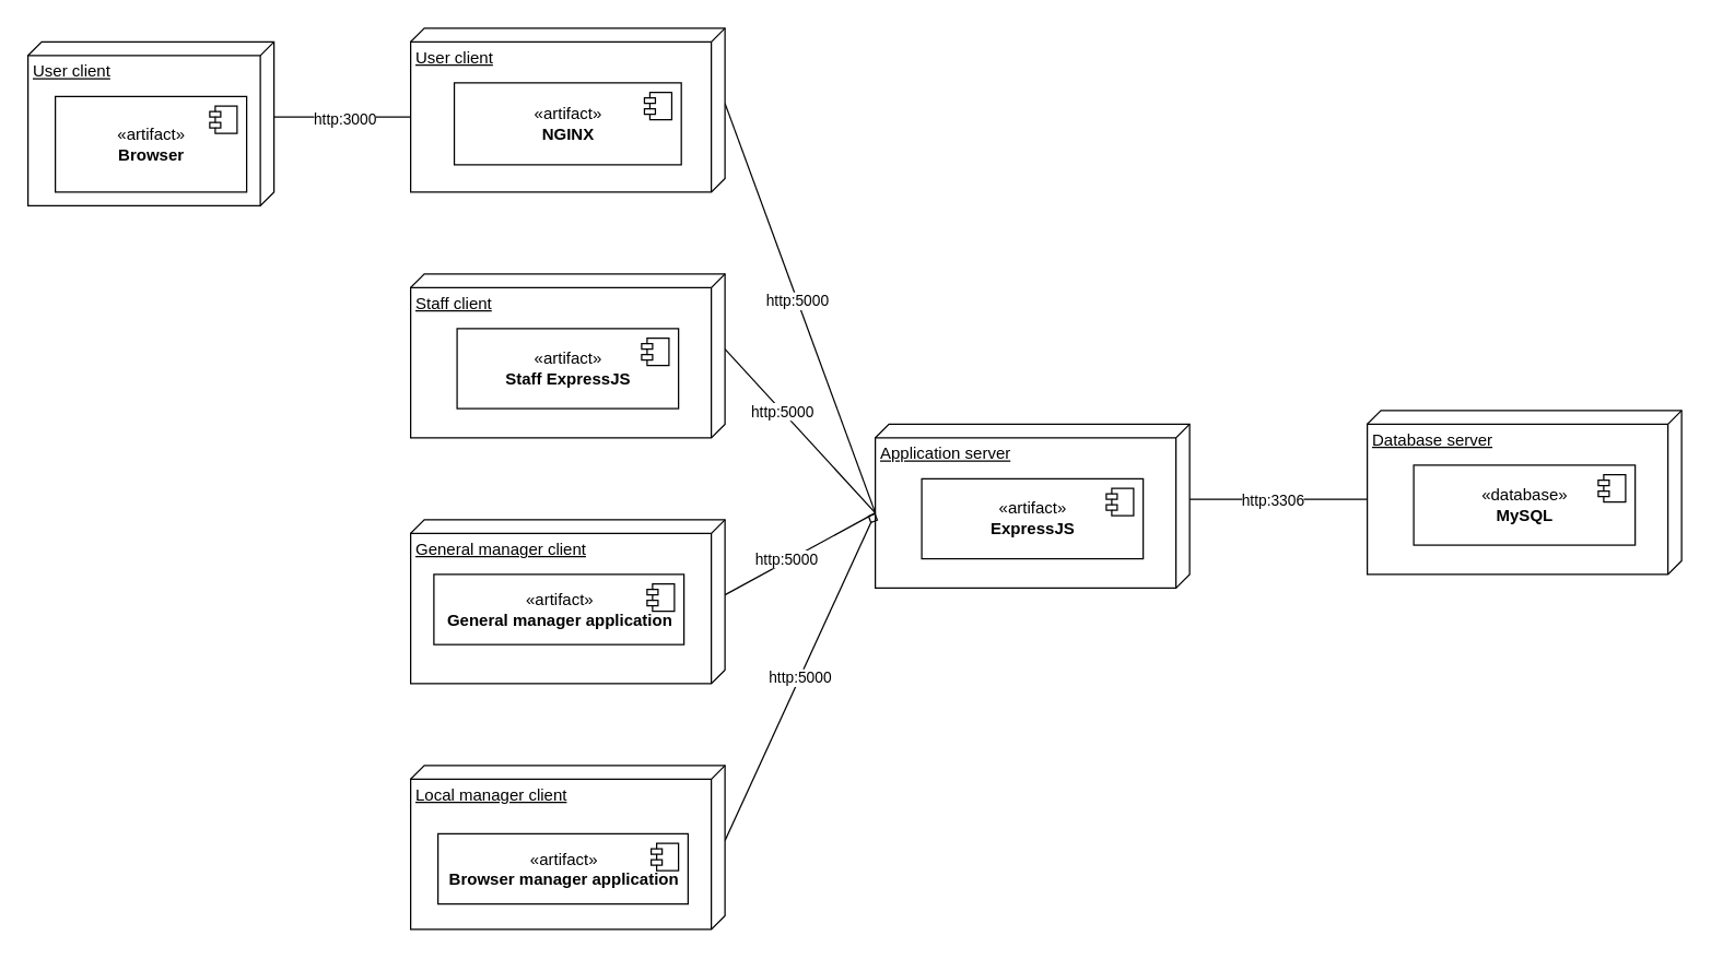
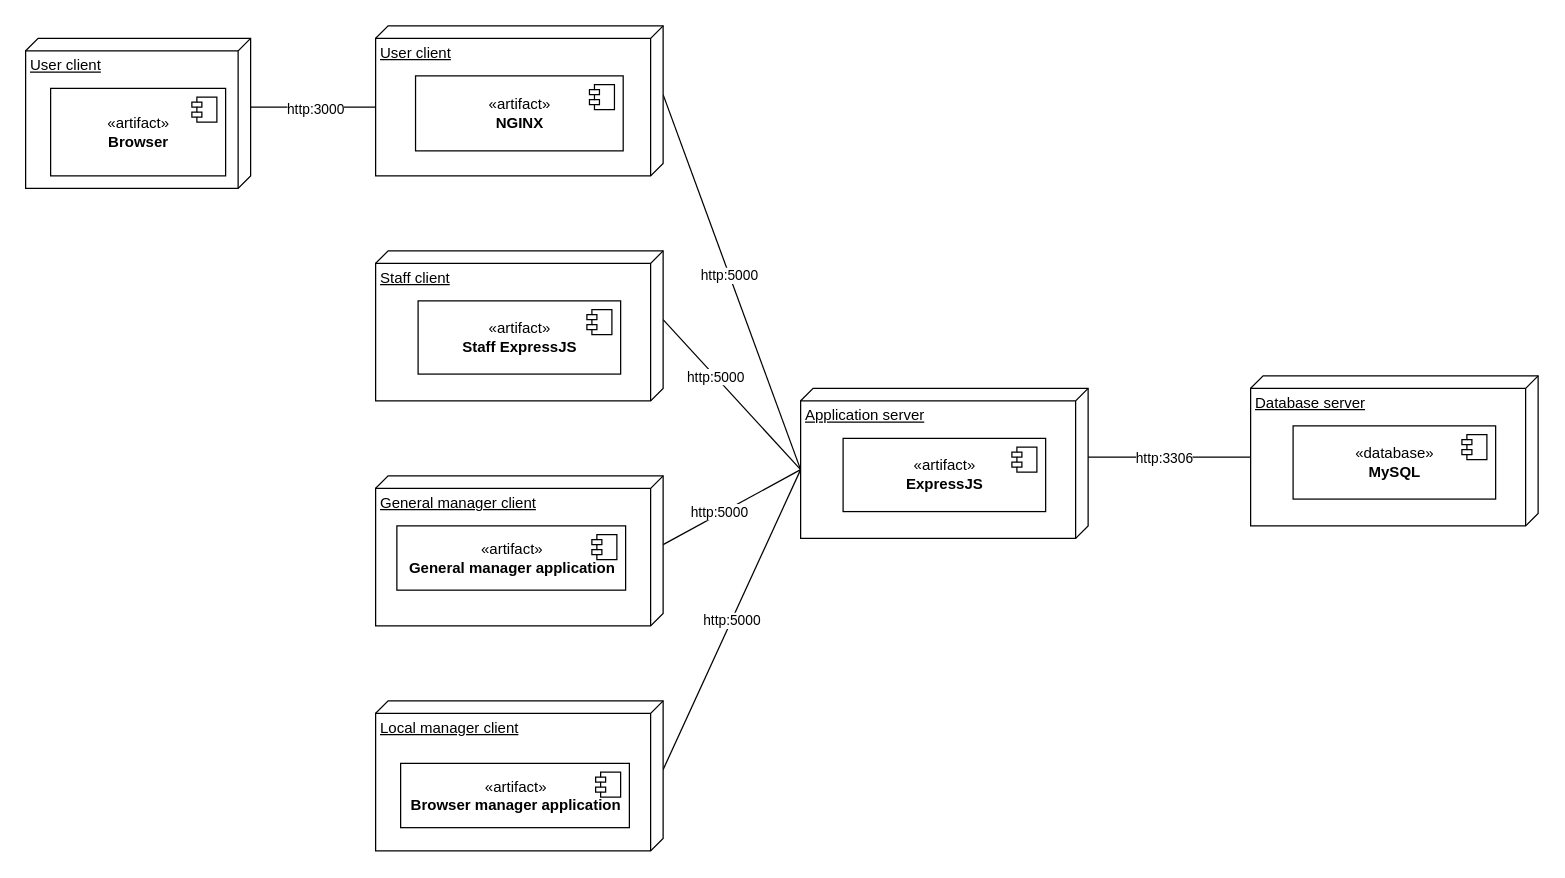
  <mxCell id="0" />
  <mxCell id="1" parent="0" />
  <mxCell id="2" value="" style="group" parent="1" vertex="1" connectable="0"><mxGeometry x="640" y="310" width="230" height="120" as="geometry" /></mxCell>
  <mxCell id="3" value="Application server" style="verticalAlign=top;align=left;spacingTop=8;spacingLeft=2;spacingRight=12;shape=cube;size=10;direction=south;fontStyle=4;html=1;" parent="2" vertex="1"><mxGeometry width="230" height="120" as="geometry" /></mxCell>
  <mxCell id="4" value="«artifact»&lt;br&gt;&lt;b&gt;ExpressJS&lt;/b&gt;" style="html=1;dropTarget=0;" parent="2" vertex="1"><mxGeometry x="33.977" y="40" width="162.045" height="58.57" as="geometry" /></mxCell>
  <mxCell id="5" value="" style="shape=module;jettyWidth=8;jettyHeight=4;" parent="4" vertex="1"><mxGeometry x="1" width="20" height="20" relative="1" as="geometry"><mxPoint x="-27" y="7" as="offset" /></mxGeometry></mxCell>
  <mxCell id="6" value="" style="group" parent="1" vertex="1" connectable="0"><mxGeometry x="1000" y="300" width="230" height="120" as="geometry" /></mxCell>
  <mxCell id="7" value="Database server" style="verticalAlign=top;align=left;spacingTop=8;spacingLeft=2;spacingRight=12;shape=cube;size=10;direction=south;fontStyle=4;html=1;" parent="6" vertex="1"><mxGeometry width="230" height="120" as="geometry" /></mxCell>
  <mxCell id="8" value="«database»&lt;br&gt;&lt;b&gt;MySQL&lt;/b&gt;" style="html=1;dropTarget=0;" parent="6" vertex="1"><mxGeometry x="33.977" y="40" width="162.045" height="58.57" as="geometry" /></mxCell>
  <mxCell id="9" value="" style="shape=module;jettyWidth=8;jettyHeight=4;" parent="8" vertex="1"><mxGeometry x="1" width="20" height="20" relative="1" as="geometry"><mxPoint x="-27" y="7" as="offset" /></mxGeometry></mxCell>
  <mxCell id="10" style="rounded=0;orthogonalLoop=1;jettySize=auto;html=1;exitX=0;exitY=0;exitDx=55;exitDy=0;exitPerimeter=0;entryX=0;entryY=0;entryDx=65;entryDy=230;entryPerimeter=0;endArrow=none;endFill=0;" parent="1" source="26" target="3" edge="1"><mxGeometry relative="1" as="geometry" /></mxCell>
  <mxCell id="11" value="http:5000" style="edgeLabel;html=1;align=center;verticalAlign=middle;resizable=0;points=[];" parent="10" vertex="1" connectable="0"><mxGeometry x="-0.042" relative="1" as="geometry"><mxPoint y="1" as="offset" /></mxGeometry></mxCell>
  <mxCell id="12" style="edgeStyle=none;rounded=0;orthogonalLoop=1;jettySize=auto;html=1;exitX=0;exitY=0;exitDx=55;exitDy=0;exitPerimeter=0;entryX=0;entryY=0;entryDx=65;entryDy=230;entryPerimeter=0;endArrow=none;endFill=0;" parent="1" source="30" target="3" edge="1"><mxGeometry relative="1" as="geometry" /></mxCell>
  <mxCell id="13" value="http:5000" style="edgeLabel;html=1;align=center;verticalAlign=middle;resizable=0;points=[];" parent="12" vertex="1" connectable="0"><mxGeometry x="-0.244" relative="1" as="geometry"><mxPoint as="offset" /></mxGeometry></mxCell>
  <mxCell id="14" style="edgeStyle=none;rounded=0;orthogonalLoop=1;jettySize=auto;html=1;exitX=0;exitY=0;exitDx=55;exitDy=0;exitPerimeter=0;entryX=0;entryY=0;entryDx=65;entryDy=230;entryPerimeter=0;endArrow=none;endFill=0;" parent="1" source="22" target="3" edge="1"><mxGeometry relative="1" as="geometry" /></mxCell>
  <mxCell id="15" value="http:5000" style="edgeLabel;html=1;align=center;verticalAlign=middle;resizable=0;points=[];" parent="14" vertex="1" connectable="0"><mxGeometry x="-0.169" y="2" relative="1" as="geometry"><mxPoint as="offset" /></mxGeometry></mxCell>
- <mxCell id="16" style="edgeStyle=none;rounded=0;orthogonalLoop=1;jettySize=auto;html=1;exitX=0;exitY=0;exitDx=55;exitDy=0;exitPerimeter=0;entryX=0;entryY=0;entryDx=65;entryDy=230;entryPerimeter=0;endArrow=diamond;endFill=0;" parent="1" source="34" target="3" edge="1"><mxGeometry relative="1" as="geometry" /></mxCell>
+ <mxCell id="16" style="edgeStyle=none;rounded=0;orthogonalLoop=1;jettySize=auto;html=1;exitX=0;exitY=0;exitDx=55;exitDy=0;exitPerimeter=0;entryX=0;entryY=0;entryDx=65;entryDy=230;entryPerimeter=0;endArrow=none;endFill=0;" parent="1" source="34" target="3" edge="1"><mxGeometry relative="1" as="geometry" /></mxCell>
  <mxCell id="17" value="http:5000" style="edgeLabel;html=1;align=center;verticalAlign=middle;resizable=0;points=[];" parent="16" vertex="1" connectable="0"><mxGeometry x="-0.009" relative="1" as="geometry"><mxPoint as="offset" /></mxGeometry></mxCell>
  <mxCell id="18" style="edgeStyle=none;rounded=0;orthogonalLoop=1;jettySize=auto;html=1;exitX=0;exitY=0;exitDx=55;exitDy=0;exitPerimeter=0;entryX=0;entryY=0;entryDx=65;entryDy=230;entryPerimeter=0;endArrow=none;endFill=0;" parent="1" source="3" target="7" edge="1"><mxGeometry relative="1" as="geometry" /></mxCell>
  <mxCell id="19" value="http:3306" style="edgeLabel;html=1;align=center;verticalAlign=middle;resizable=0;points=[];" parent="18" vertex="1" connectable="0"><mxGeometry x="-0.077" relative="1" as="geometry"><mxPoint as="offset" /></mxGeometry></mxCell>
  <mxCell id="20" value="" style="group" parent="1" vertex="1" connectable="0"><mxGeometry x="600" y="530" width="230" height="120" as="geometry" /></mxCell>
  <mxCell id="21" value="" style="group" parent="20" vertex="1" connectable="0"><mxGeometry x="-300" y="-150" width="230" height="120" as="geometry" /></mxCell>
  <mxCell id="22" value="General manager client" style="verticalAlign=top;align=left;spacingTop=8;spacingLeft=2;spacingRight=12;shape=cube;size=10;direction=south;fontStyle=4;html=1;" parent="21" vertex="1"><mxGeometry width="230" height="120" as="geometry" /></mxCell>
  <mxCell id="23" value="«artifact»&lt;br&gt;&lt;b&gt;General manager application&lt;/b&gt;" style="html=1;dropTarget=0;" parent="21" vertex="1"><mxGeometry x="17" y="40" width="183" height="51.43" as="geometry" /></mxCell>
  <mxCell id="24" value="" style="shape=module;jettyWidth=8;jettyHeight=4;" parent="23" vertex="1"><mxGeometry x="1" width="20" height="20" relative="1" as="geometry"><mxPoint x="-27" y="7" as="offset" /></mxGeometry></mxCell>
  <mxCell id="25" value="" style="group" parent="1" vertex="1" connectable="0"><mxGeometry x="300" y="20" width="230" height="120" as="geometry" /></mxCell>
  <mxCell id="26" value="User client" style="verticalAlign=top;align=left;spacingTop=8;spacingLeft=2;spacingRight=12;shape=cube;size=10;direction=south;fontStyle=4;html=1;" parent="25" vertex="1"><mxGeometry width="230.0" height="120" as="geometry" /></mxCell>
  <mxCell id="27" value="«artifact»&lt;br&gt;&lt;b&gt;NGINX&lt;/b&gt;" style="html=1;dropTarget=0;" parent="25" vertex="1"><mxGeometry x="31.944" y="40" width="166.111" height="60" as="geometry" /></mxCell>
  <mxCell id="28" value="" style="shape=module;jettyWidth=8;jettyHeight=4;" parent="27" vertex="1"><mxGeometry x="1" width="20" height="20" relative="1" as="geometry"><mxPoint x="-27" y="7" as="offset" /></mxGeometry></mxCell>
  <mxCell id="29" value="" style="group" parent="1" vertex="1" connectable="0"><mxGeometry x="300" y="200" width="230" height="120" as="geometry" /></mxCell>
  <mxCell id="30" value="Staff client" style="verticalAlign=top;align=left;spacingTop=8;spacingLeft=2;spacingRight=12;shape=cube;size=10;direction=south;fontStyle=4;html=1;" parent="29" vertex="1"><mxGeometry width="230" height="120" as="geometry" /></mxCell>
  <mxCell id="31" value="«artifact»&lt;br&gt;&lt;b&gt;Staff ExpressJS&lt;/b&gt;" style="html=1;dropTarget=0;" parent="29" vertex="1"><mxGeometry x="33.977" y="40" width="162.045" height="58.57" as="geometry" /></mxCell>
  <mxCell id="32" value="" style="shape=module;jettyWidth=8;jettyHeight=4;" parent="31" vertex="1"><mxGeometry x="1" width="20" height="20" relative="1" as="geometry"><mxPoint x="-27" y="7" as="offset" /></mxGeometry></mxCell>
  <mxCell id="33" value="" style="group" parent="1" vertex="1" connectable="0"><mxGeometry x="300" y="560" width="230" height="120" as="geometry" /></mxCell>
  <mxCell id="34" value="Local manager client" style="verticalAlign=top;align=left;spacingTop=8;spacingLeft=2;spacingRight=12;shape=cube;size=10;direction=south;fontStyle=4;html=1;" parent="33" vertex="1"><mxGeometry width="230" height="120" as="geometry" /></mxCell>
  <mxCell id="35" value="«artifact»&lt;br&gt;&lt;b&gt;Browser manager application&lt;/b&gt;" style="html=1;dropTarget=0;" parent="33" vertex="1"><mxGeometry x="20" y="50" width="183" height="51.43" as="geometry" /></mxCell>
  <mxCell id="36" value="" style="shape=module;jettyWidth=8;jettyHeight=4;" parent="35" vertex="1"><mxGeometry x="1" width="20" height="20" relative="1" as="geometry"><mxPoint x="-27" y="7" as="offset" /></mxGeometry></mxCell>
  <mxCell id="37" value="" style="group" vertex="1" connectable="0" parent="1"><mxGeometry x="20" y="30" width="180" height="120" as="geometry" /></mxCell>
  <mxCell id="38" value="User client" style="verticalAlign=top;align=left;spacingTop=8;spacingLeft=2;spacingRight=12;shape=cube;size=10;direction=south;fontStyle=4;html=1;" vertex="1" parent="37"><mxGeometry width="180" height="120" as="geometry" /></mxCell>
  <mxCell id="39" value="«artifact»&lt;br&gt;&lt;b&gt;Browser&lt;/b&gt;" style="html=1;dropTarget=0;" vertex="1" parent="37"><mxGeometry x="20" y="40" width="140" height="70" as="geometry" /></mxCell>
  <mxCell id="40" value="" style="shape=module;jettyWidth=8;jettyHeight=4;" vertex="1" parent="39"><mxGeometry x="1" width="20" height="20" relative="1" as="geometry"><mxPoint x="-27" y="7" as="offset" /></mxGeometry></mxCell>
  <mxCell id="41" style="rounded=0;orthogonalLoop=1;jettySize=auto;html=1;exitX=0;exitY=0;exitDx=55;exitDy=0;exitPerimeter=0;entryX=0;entryY=0;entryDx=65;entryDy=230.0;entryPerimeter=0;endArrow=none;endFill=0;" edge="1" parent="1" source="38" target="26"><mxGeometry relative="1" as="geometry" /></mxCell>
  <mxCell id="42" value="http:3000" style="edgeLabel;html=1;align=center;verticalAlign=middle;resizable=0;points=[];" vertex="1" connectable="0" parent="41"><mxGeometry x="0.02" y="-1" relative="1" as="geometry"><mxPoint as="offset" /></mxGeometry></mxCell>
